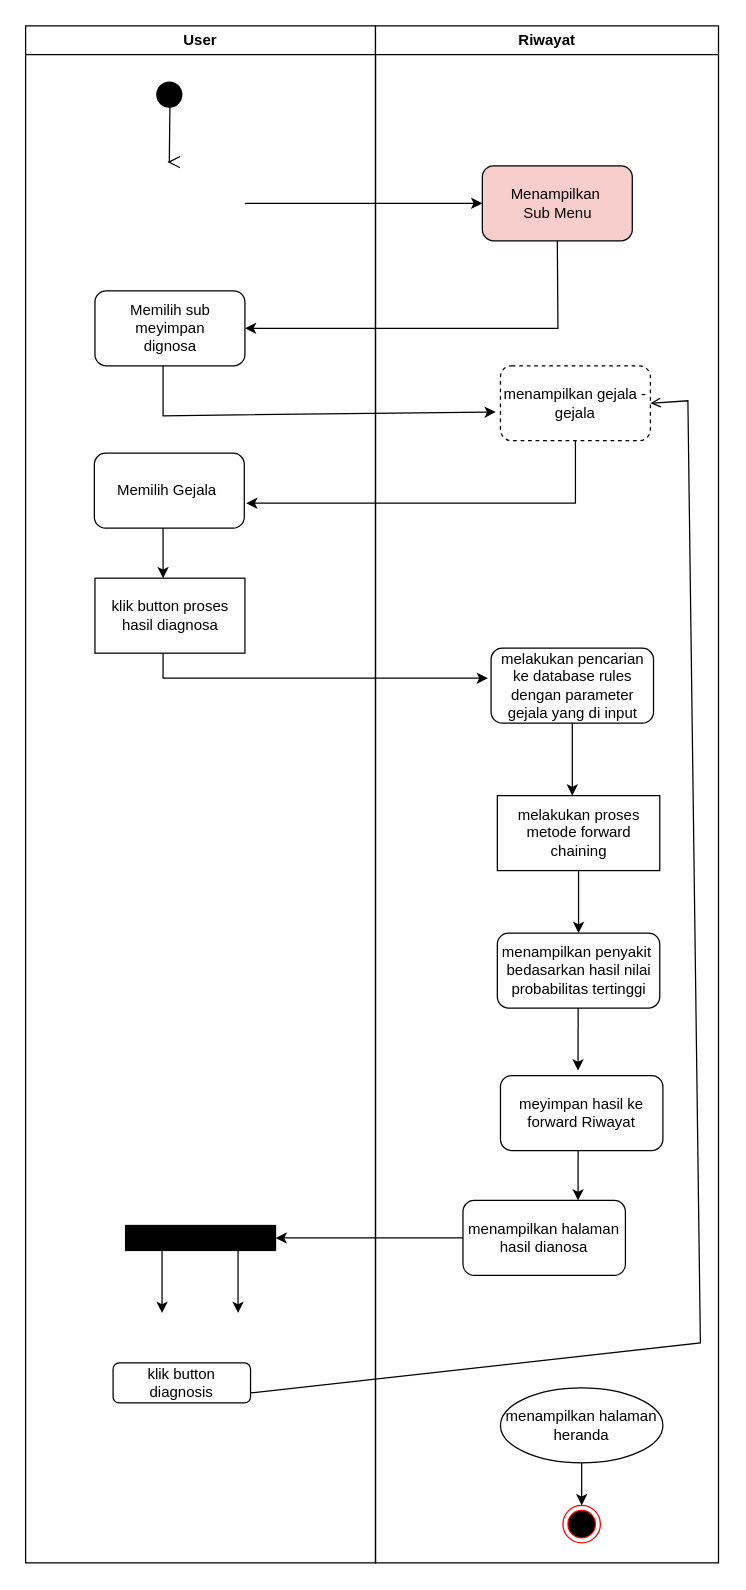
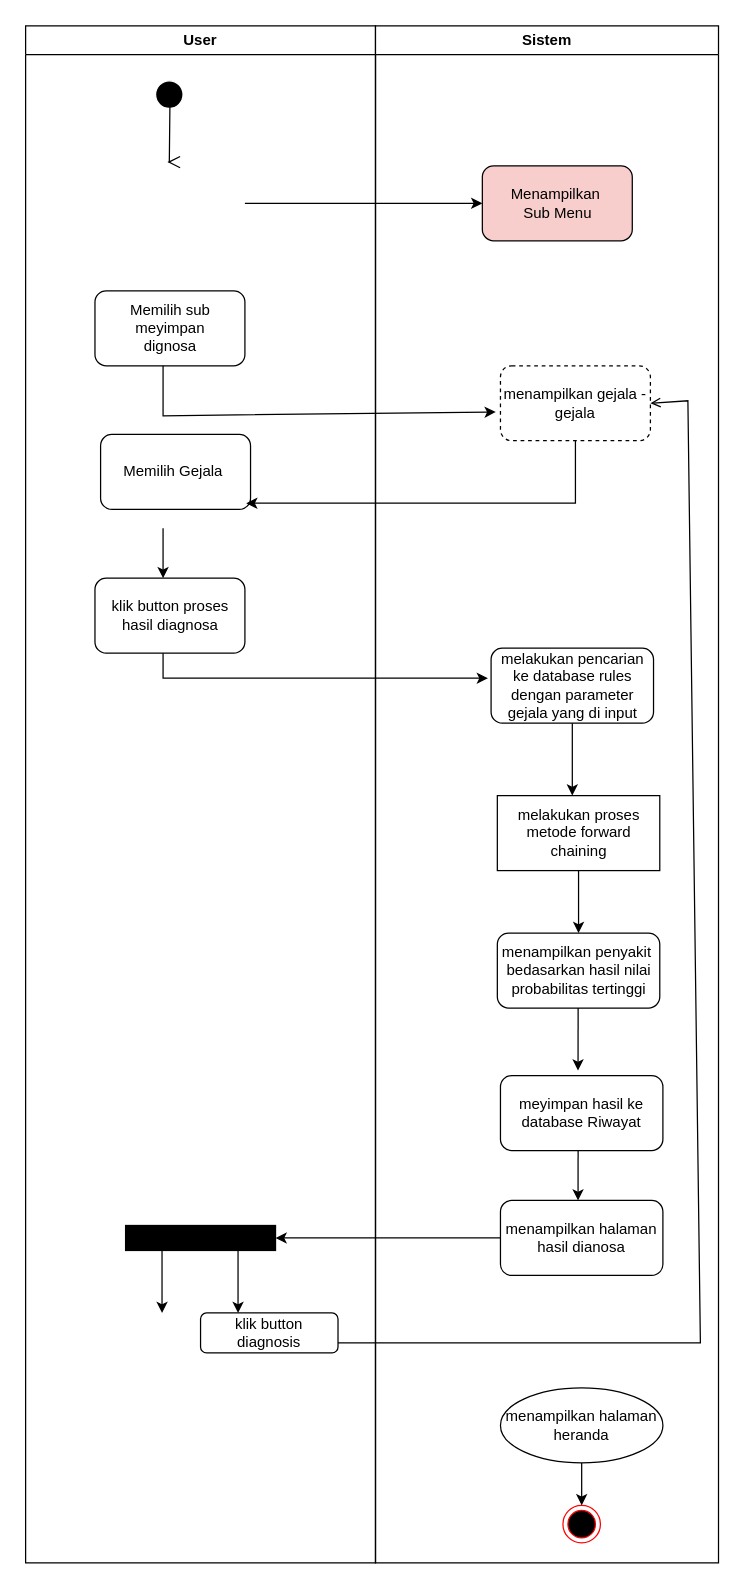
  <mxCell id="0" />
  <mxCell id="1" parent="0" />
  <mxCell id="2" value="User" style="swimlane;whiteSpace=wrap;startSize=23;" parent="1" vertex="1"><mxGeometry x="20" y="20" width="280" height="1230" as="geometry" /></mxCell>
  <mxCell id="3" value="" style="ellipse;shape=startState;fillColor=#000000;strokeColor=#FFFFFF;" parent="2" vertex="1"><mxGeometry x="100" y="40" width="30" height="30" as="geometry" /></mxCell>
  <mxCell id="4" value="" style="edgeStyle=elbowEdgeStyle;elbow=horizontal;verticalAlign=bottom;endArrow=open;endSize=8;strokeColor=#000000;endFill=1;rounded=0;entryX=0.446;entryY=-0.02;entryDx=0;entryDy=0;entryPerimeter=0;" parent="2" edge="1"><mxGeometry x="100" y="40" as="geometry"><mxPoint x="113.52" y="109" as="targetPoint" /><mxPoint x="115.5" y="62" as="sourcePoint" /></mxGeometry></mxCell>
  <mxCell id="5" value="" style="endArrow=classic;html=1;rounded=0;" edge="1" parent="2"><mxGeometry width="50" height="50" relative="1" as="geometry"><mxPoint x="175.5" y="142" as="sourcePoint" /><mxPoint x="365.5" y="142" as="targetPoint" /></mxGeometry></mxCell>
  <mxCell id="6" value="Memilih sub meyimpan&lt;div&gt;dignosa&lt;/div&gt;" style="rounded=1;whiteSpace=wrap;html=1;" vertex="1" parent="2"><mxGeometry x="55.5" y="212" width="120" height="60" as="geometry" /></mxCell>
- <mxCell id="7" value="Memilih Gejala&amp;nbsp;" style="rounded=1;whiteSpace=wrap;html=1;" vertex="1" parent="2"><mxGeometry x="55" y="342" width="120" height="60" as="geometry" /></mxCell>
+ <mxCell id="7" value="Memilih Gejala&amp;nbsp;" style="rounded=1;whiteSpace=wrap;html=1;" vertex="1" parent="2"><mxGeometry x="60" y="327" width="120" height="60" as="geometry" /></mxCell>
  <mxCell id="8" value="" style="endArrow=classic;html=1;rounded=0;" edge="1" parent="2"><mxGeometry width="50" height="50" relative="1" as="geometry"><mxPoint x="110" y="462" as="sourcePoint" /><mxPoint x="370" y="522" as="targetPoint" /><Array as="points"><mxPoint x="110" y="522" /></Array></mxGeometry></mxCell>
- <mxCell id="9" value="klik button proses hasil diagnosa" style="whiteSpace=wrap;html=1;rounded=0;" vertex="1" parent="2"><mxGeometry x="55.5" y="442" width="120" height="60" as="geometry" /></mxCell>
+ <mxCell id="9" value="klik button proses hasil diagnosa" style="rounded=1;whiteSpace=wrap;html=1;" vertex="1" parent="2"><mxGeometry x="55.5" y="442" width="120" height="60" as="geometry" /></mxCell>
  <mxCell id="10" value="" style="endArrow=classic;html=1;rounded=0;entryX=0.454;entryY=0;entryDx=0;entryDy=0;entryPerimeter=0;" edge="1" parent="2" target="9"><mxGeometry width="50" height="50" relative="1" as="geometry"><mxPoint x="110" y="402" as="sourcePoint" /><mxPoint x="160" y="352" as="targetPoint" /></mxGeometry></mxCell>
  <mxCell id="11" value="" style="rounded=0;whiteSpace=wrap;html=1;fillColor=#000000;" vertex="1" parent="2"><mxGeometry x="80" y="960" width="120" height="20" as="geometry" /></mxCell>
  <mxCell id="12" value="" style="endArrow=classic;html=1;rounded=0;exitX=0.75;exitY=1;exitDx=0;exitDy=0;" edge="1" parent="2" source="11"><mxGeometry width="50" height="50" relative="1" as="geometry"><mxPoint x="140" y="1040" as="sourcePoint" /><mxPoint x="170" y="1030" as="targetPoint" /></mxGeometry></mxCell>
- <mxCell id="13" value="klik button diagnosis" style="rounded=1;whiteSpace=wrap;html=1;" vertex="1" parent="2"><mxGeometry x="70" y="1070" width="110" height="32" as="geometry" /></mxCell>
+ <mxCell id="13" value="klik button diagnosis" style="rounded=1;whiteSpace=wrap;html=1;" vertex="1" parent="2"><mxGeometry x="140" y="1030" width="110" height="32" as="geometry" /></mxCell>
  <mxCell id="14" value="" style="endArrow=classic;html=1;rounded=0;exitX=0.75;exitY=1;exitDx=0;exitDy=0;" edge="1" parent="2"><mxGeometry width="50" height="50" relative="1" as="geometry"><mxPoint x="109.17" y="980" as="sourcePoint" /><mxPoint x="109.17" y="1030" as="targetPoint" /></mxGeometry></mxCell>
  <mxCell id="15" value="" style="endArrow=classic;html=1;rounded=0;exitX=0;exitY=0.5;exitDx=0;exitDy=0;" edge="1" parent="2" source="28"><mxGeometry width="50" height="50" relative="1" as="geometry"><mxPoint x="370" y="970" as="sourcePoint" /><mxPoint x="200" y="970" as="targetPoint" /></mxGeometry></mxCell>
- <mxCell id="16" value="Riwayat" style="swimlane;whiteSpace=wrap" parent="1" vertex="1"><mxGeometry x="300" y="20" width="274.5" height="1230" as="geometry"><mxRectangle x="450" y="128" width="80" height="30" as="alternateBounds" /></mxGeometry></mxCell>
+ <mxCell id="16" value="Sistem" style="swimlane;whiteSpace=wrap" parent="1" vertex="1"><mxGeometry x="300" y="20" width="274.5" height="1230" as="geometry"><mxRectangle x="450" y="128" width="80" height="30" as="alternateBounds" /></mxGeometry></mxCell>
  <mxCell id="17" value="" style="endArrow=open;strokeColor=#FF0000;endFill=1;rounded=0" parent="16" edge="1"><mxGeometry relative="1" as="geometry"><mxPoint x="75" y="220" as="targetPoint" /></mxGeometry></mxCell>
  <mxCell id="18" value="" style="endArrow=open;strokeColor=#FF0000;endFill=1;rounded=0" parent="16" edge="1"><mxGeometry relative="1" as="geometry"><mxPoint x="75" y="325" as="targetPoint" /></mxGeometry></mxCell>
  <mxCell id="19" value="Menampilkan&amp;nbsp;&lt;div&gt;Sub Menu&lt;/div&gt;" style="rounded=1;whiteSpace=wrap;html=1;fillColor=#f8cecc;" vertex="1" parent="16"><mxGeometry x="85.5" y="112" width="120" height="60" as="geometry" /></mxCell>
  <mxCell id="20" value="" style="ellipse;html=1;shape=endState;fillColor=#000000;strokeColor=#ff0000;" vertex="1" parent="16"><mxGeometry x="150" y="1184" width="30" height="30" as="geometry" /></mxCell>
  <mxCell id="21" value="menampilkan gejala -gejala" style="rounded=1;whiteSpace=wrap;html=1;dashed=1;" vertex="1" parent="16"><mxGeometry x="100" y="272" width="120" height="60" as="geometry" /></mxCell>
  <mxCell id="22" value="melakukan pencarian ke database rules dengan parameter gejala yang di input" style="rounded=1;whiteSpace=wrap;html=1;" vertex="1" parent="16"><mxGeometry x="92.5" y="498" width="130" height="60" as="geometry" /></mxCell>
  <mxCell id="23" value="" style="endArrow=classic;html=1;rounded=0;entryX=1;entryY=0.5;entryDx=0;entryDy=0;exitX=0.5;exitY=1;exitDx=0;exitDy=0;" edge="1" parent="16" source="21"><mxGeometry width="50" height="50" relative="1" as="geometry"><mxPoint x="130.5" y="312" as="sourcePoint" /><mxPoint x="-103.5" y="382" as="targetPoint" /><Array as="points"><mxPoint x="160" y="382" /></Array></mxGeometry></mxCell>
  <mxCell id="24" value="melakukan proses metode forward chaining" style="whiteSpace=wrap;html=1;rounded=0;" vertex="1" parent="16"><mxGeometry x="97.5" y="616" width="130" height="60" as="geometry" /></mxCell>
  <mxCell id="25" value="" style="endArrow=classic;html=1;rounded=0;exitX=0.5;exitY=1;exitDx=0;exitDy=0;" edge="1" parent="16" source="22"><mxGeometry width="50" height="50" relative="1" as="geometry"><mxPoint x="157.08" y="558" as="sourcePoint" /><mxPoint x="157.5" y="616" as="targetPoint" /></mxGeometry></mxCell>
  <mxCell id="26" value="menampilkan penyakit&amp;nbsp;&lt;div&gt;bedasarkan hasil nilai probabilitas tertinggi&lt;/div&gt;" style="rounded=1;whiteSpace=wrap;html=1;" vertex="1" parent="16"><mxGeometry x="97.5" y="726" width="130" height="60" as="geometry" /></mxCell>
  <mxCell id="27" value="" style="endArrow=classic;html=1;rounded=0;entryX=0.5;entryY=0;entryDx=0;entryDy=0;exitX=0.5;exitY=1;exitDx=0;exitDy=0;" edge="1" parent="16" source="24" target="26"><mxGeometry width="50" height="50" relative="1" as="geometry"><mxPoint x="157.08" y="676" as="sourcePoint" /><mxPoint x="157.5" y="734" as="targetPoint" /></mxGeometry></mxCell>
- <mxCell id="28" value="menampilkan halaman&lt;div&gt;hasil dianosa&lt;/div&gt;" style="rounded=1;whiteSpace=wrap;html=1;" vertex="1" parent="16"><mxGeometry x="70" y="940" width="130" height="60" as="geometry" /></mxCell>
+ <mxCell id="28" value="menampilkan halaman&lt;div&gt;hasil dianosa&lt;/div&gt;" style="rounded=1;whiteSpace=wrap;html=1;" vertex="1" parent="16"><mxGeometry x="100" y="940" width="130" height="60" as="geometry" /></mxCell>
  <mxCell id="29" value="" style="endArrow=classic;html=1;rounded=0;exitX=0.5;exitY=1;exitDx=0;exitDy=0;entryX=0.5;entryY=0;entryDx=0;entryDy=0;" edge="1" parent="16"><mxGeometry width="50" height="50" relative="1" as="geometry"><mxPoint x="162.16" y="786" as="sourcePoint" /><mxPoint x="162.08" y="836" as="targetPoint" /></mxGeometry></mxCell>
- <mxCell id="30" value="meyimpan hasil ke forward Riwayat" style="rounded=1;whiteSpace=wrap;html=1;" vertex="1" parent="16"><mxGeometry x="100" y="840" width="130" height="60" as="geometry" /></mxCell>
+ <mxCell id="30" value="meyimpan hasil ke database Riwayat" style="rounded=1;whiteSpace=wrap;html=1;" vertex="1" parent="16"><mxGeometry x="100" y="840" width="130" height="60" as="geometry" /></mxCell>
  <mxCell id="31" value="" style="endArrow=classic;html=1;rounded=0;entryX=0.5;entryY=0;entryDx=0;entryDy=0;exitX=0.478;exitY=1;exitDx=0;exitDy=0;exitPerimeter=0;" edge="1" parent="16" source="30"><mxGeometry width="50" height="50" relative="1" as="geometry"><mxPoint x="162" y="910" as="sourcePoint" /><mxPoint x="162.08" y="940" as="targetPoint" /></mxGeometry></mxCell>
  <mxCell id="32" style="edgeStyle=orthogonalEdgeStyle;rounded=0;orthogonalLoop=1;jettySize=auto;html=1;entryX=0.5;entryY=0;entryDx=0;entryDy=0;" edge="1" parent="16" source="33" target="20"><mxGeometry relative="1" as="geometry" /></mxCell>
  <mxCell id="33" value="menampilkan halaman&lt;div&gt;heranda&lt;/div&gt;" style="ellipse;whiteSpace=wrap;html=1;" vertex="1" parent="16"><mxGeometry x="100" y="1090" width="130" height="60" as="geometry" /></mxCell>
- <mxCell id="34" value="" style="endArrow=classic;html=1;rounded=0;entryX=1;entryY=0.5;entryDx=0;entryDy=0;exitX=0.5;exitY=1;exitDx=0;exitDy=0;" edge="1" parent="1" source="19" target="6"><mxGeometry width="50" height="50" relative="1" as="geometry"><mxPoint x="430" y="192" as="sourcePoint" /><mxPoint x="430" y="262" as="targetPoint" /><Array as="points"><mxPoint x="446" y="262" /></Array></mxGeometry></mxCell>
  <mxCell id="35" value="" style="endArrow=classic;html=1;rounded=0;entryX=-0.031;entryY=0.617;entryDx=0;entryDy=0;entryPerimeter=0;" edge="1" parent="1" target="21"><mxGeometry width="50" height="50" relative="1" as="geometry"><mxPoint x="130" y="292" as="sourcePoint" /><mxPoint x="370" y="352" as="targetPoint" /><Array as="points"><mxPoint x="130" y="332" /></Array></mxGeometry></mxCell>
  <mxCell id="36" value="" style="endArrow=open;html=1;rounded=0;entryX=1;entryY=0.5;entryDx=0;entryDy=0;exitX=1;exitY=0.75;exitDx=0;exitDy=0;" edge="1" parent="1" source="13" target="21"><mxGeometry width="50" height="50" relative="1" as="geometry"><mxPoint x="280" y="970" as="sourcePoint" /><mxPoint x="560" y="290" as="targetPoint" /><Array as="points"><mxPoint x="560" y="1074" /><mxPoint x="550" y="320" /></Array></mxGeometry></mxCell>
